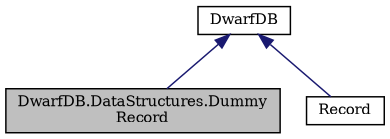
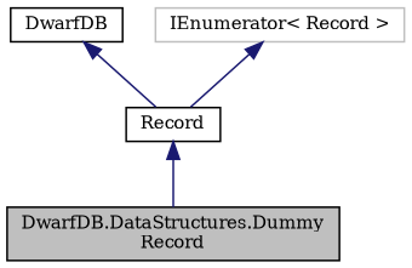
  digraph {
    fontname="DejaVu Serif"
    node [color=black fillcolor=white fontname="DejaVu Serif" fontsize=10 shape=record style=filled]
    edge [color=midnightblue dir=back fontname="DejaVu Serif" fontsize=10 labelfontname=Helvetica labelfontsize=10 style=solid]
    n1 [fillcolor=grey75 fontcolor=black height=0.2 label="DwarfDB.DataStructures.Dummy\lRecord" width=0.4]
    n2 [height=0.2 label=Record width=0.4]
    n3 [height=0.2 label=DwarfDB width=0.4]
-   n3 -> n1
+   n4 [color=grey75 height=0.2 label="IEnumerator\< Record \>" width=0.4]
+   n2 -> n1
    n3 -> n2
+   n4 -> n2
  }
